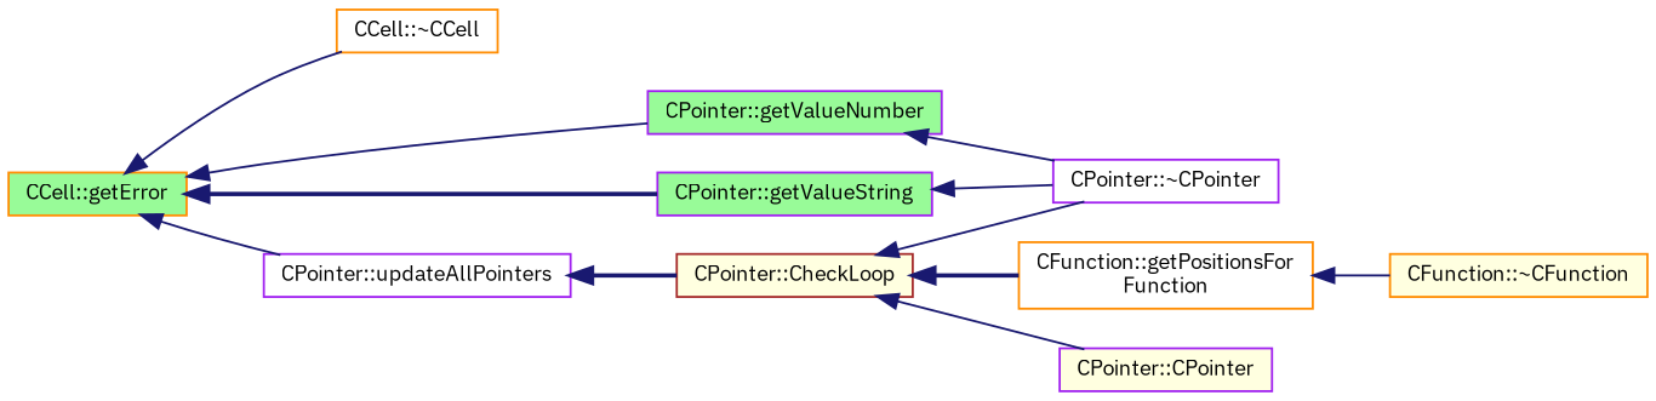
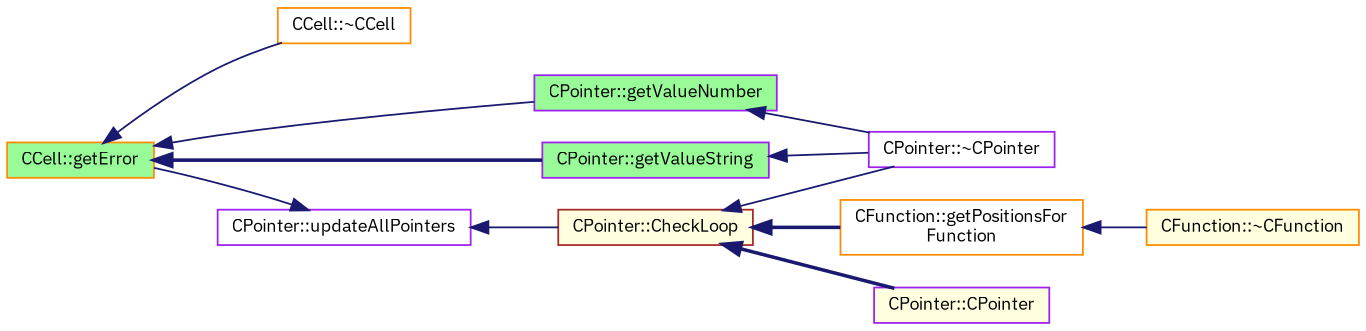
  digraph {
    fontname="IBM Plex Sans"
    rankdir=LR
    node [color=purple fillcolor=white fontname="IBM Plex Sans" fontsize=10 shape=record style=filled]
    edge [color=midnightblue dir=back fontname="IBM Plex Sans" fontsize=10 labelfontname=Helvetica labelfontsize=10 style=solid]
    n1 [color=darkorange fillcolor=palegreen fontcolor=black height=0.2 label="CCell::getError" width=0.4]
    n2 [color=darkorange height=0.2 label="CCell::~CCell" width=0.4]
    n3 [height=0.2 label="CPointer::updateAllPointers" width=0.4]
    n4 [fillcolor=palegreen height=0.2 label="CPointer::getValueNumber" width=0.4]
    n5 [fillcolor=palegreen height=0.2 label="CPointer::getValueString" width=0.4]
    n6 [color=brown fillcolor=lightyellow height=0.2 label="CPointer::CheckLoop" width=0.4]
    n7 [height=0.2 label="CPointer::~CPointer" width=0.4]
    n8 [color=darkorange height=0.2 label="CFunction::getPositionsFor\lFunction" width=0.4]
    n9 [fillcolor=lightyellow height=0.2 label="CPointer::CPointer" width=0.4]
    n10 [color=darkorange fillcolor=lightyellow height=0.2 label="CFunction::~CFunction" width=0.4]
    n1 -> n2
-   n1 -> n3
+   n3 -> n1
    n1 -> n4
    n1 -> n5 [style=bold]
-   n3 -> n6 [style=bold]
+   n3 -> n6
    n4 -> n7
    n5 -> n7
    n6 -> n7
    n6 -> n8 [style=bold]
-   n6 -> n9
+   n6 -> n9 [style=bold]
    n8 -> n10
  }
